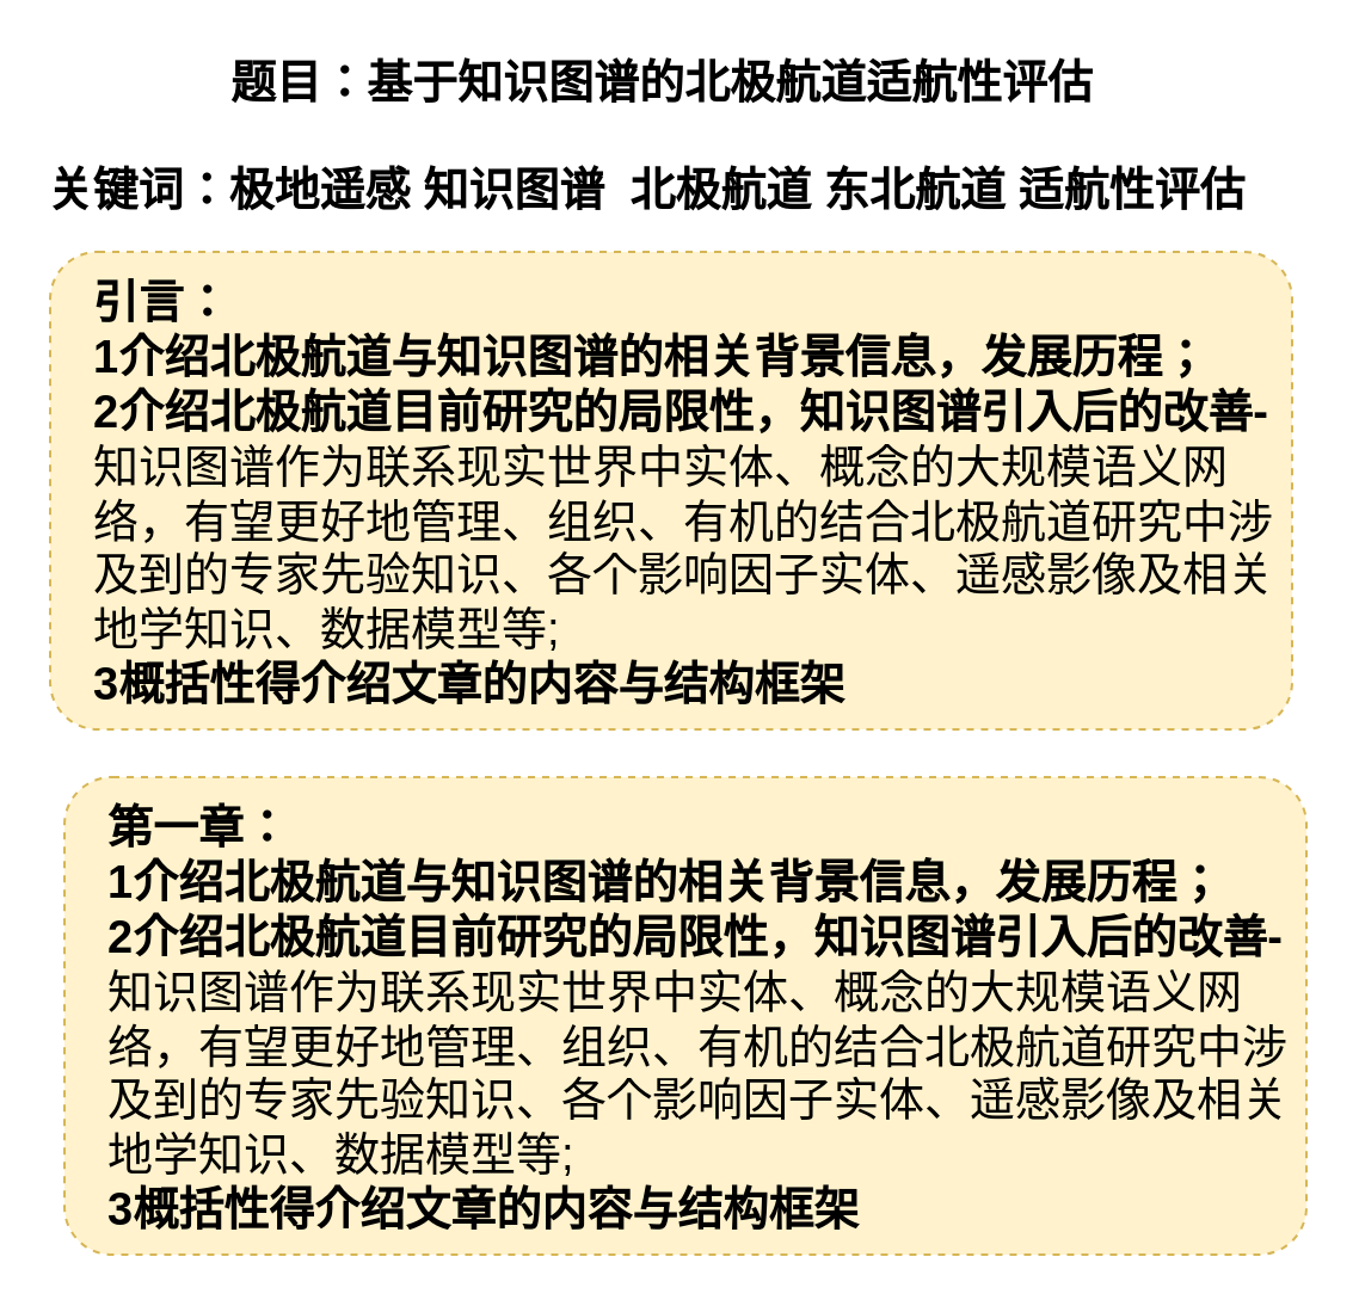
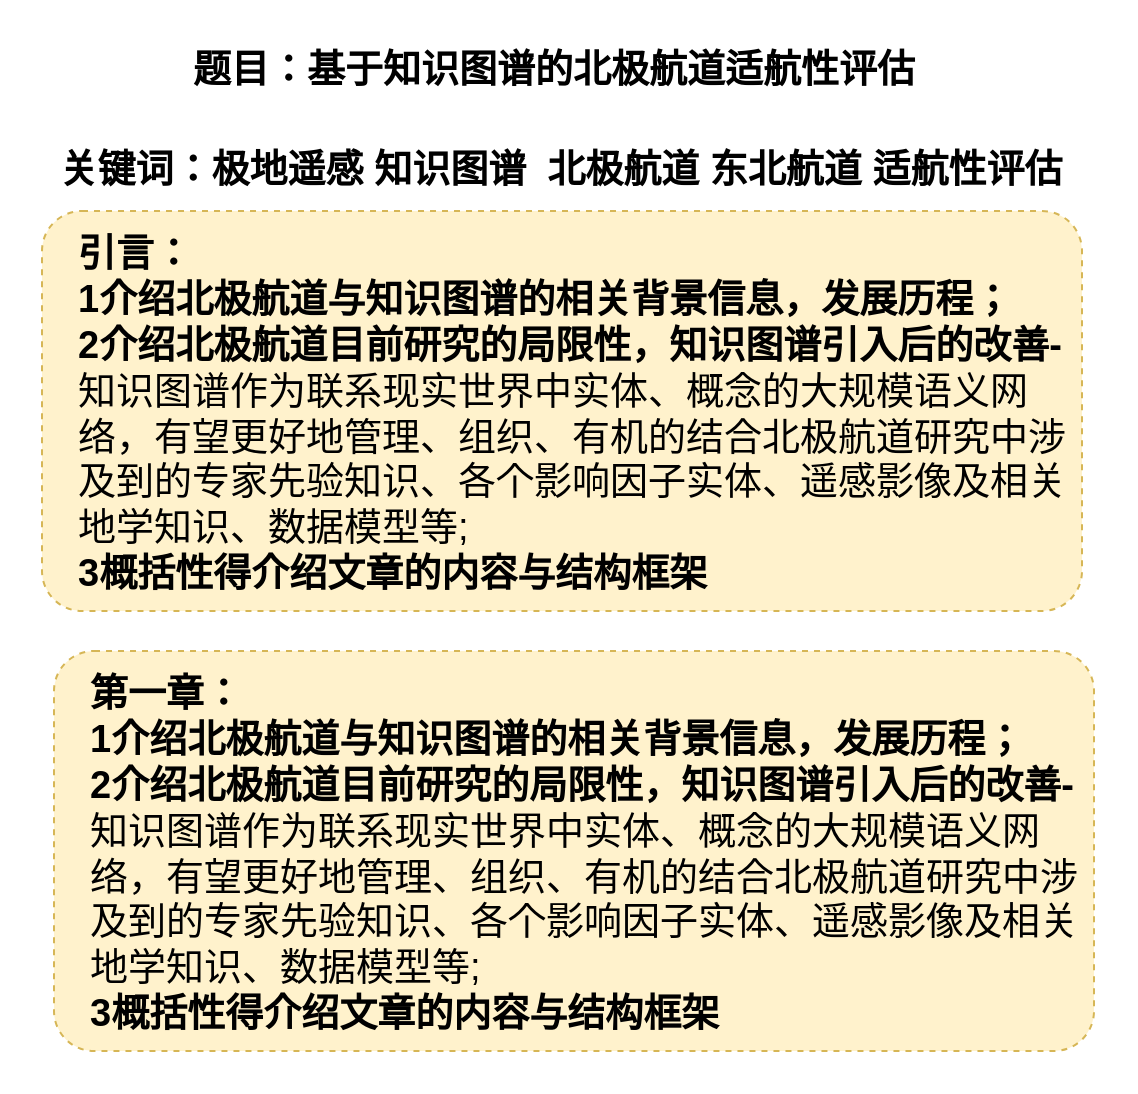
  <mxCell id="0" />
  <mxCell id="1" parent="0" />
  <mxCell id="2" value="" style="rounded=1;whiteSpace=wrap;html=1;dashed=1;fillColor=#fff2cc;strokeColor=#d6b656;arcSize=10;" vertex="1" parent="1"><mxGeometry x="20.5" y="105" width="520" height="200" as="geometry" /></mxCell>
  <mxCell id="3" value="&lt;b style=&quot;font-size: 19px;&quot;&gt;题目：基于知识图谱的北极航道适航性评估&lt;/b&gt;" style="text;html=1;strokeColor=none;fillColor=none;align=center;verticalAlign=middle;whiteSpace=wrap;rounded=0;fontSize=19;" vertex="1" parent="1"><mxGeometry x="62" y="20" width="430" height="30" as="geometry" /></mxCell>
- <mxCell id="4" value="&lt;b style=&quot;font-size: 19px;&quot;&gt;关键词：极地遥感 知识图谱&amp;nbsp; 北极航道 东北航道 适航性评估&lt;/b&gt;" style="text;html=1;strokeColor=none;fillColor=none;align=center;verticalAlign=middle;whiteSpace=wrap;rounded=0;fontSize=19;" vertex="1" parent="1"><mxGeometry x="13" y="65" width="515" height="30" as="geometry" /></mxCell>
+ <mxCell id="4" value="&lt;b style=&quot;font-size: 19px;&quot;&gt;关键词：极地遥感 知识图谱&amp;nbsp; 北极航道 东北航道 适航性评估&lt;/b&gt;" style="text;html=1;strokeColor=none;fillColor=none;align=center;verticalAlign=middle;whiteSpace=wrap;rounded=0;fontSize=19;" vertex="1" parent="1"><mxGeometry x="23" y="70" width="515" height="30" as="geometry" /></mxCell>
  <mxCell id="5" value="&lt;b style=&quot;font-size: 19px;&quot;&gt;引言：&lt;br&gt;1介绍北极航道与知识图谱的相关背景信息，发展历程；&lt;br&gt;2介绍北极航道目前研究的局限性，知识图谱引入后的改善-&lt;/b&gt;知识图谱作为联系现实世界中实体、概念的大规模语义网络，有望更好地管理、组织、有机的结合北极航道研究中涉及到的专家先验知识、各个影响因子实体、遥感影像及相关地学知识、数据模型等;&lt;br&gt;&lt;b&gt;3概括性得介绍文章的内容与结构框架&lt;/b&gt;" style="text;html=1;strokeColor=none;fillColor=none;align=left;verticalAlign=middle;whiteSpace=wrap;rounded=0;fontSize=19;" vertex="1" parent="1"><mxGeometry x="36.5" y="112" width="500" height="190" as="geometry" /></mxCell>
  <mxCell id="6" value="" style="rounded=1;whiteSpace=wrap;html=1;dashed=1;fillColor=#fff2cc;strokeColor=#d6b656;arcSize=10;" vertex="1" parent="1"><mxGeometry x="26.5" y="325" width="520" height="200" as="geometry" /></mxCell>
  <mxCell id="7" value="&lt;b style=&quot;font-size: 19px;&quot;&gt;第一章：&lt;br&gt;1介绍北极航道与知识图谱的相关背景信息，发展历程；&lt;br&gt;2介绍北极航道目前研究的局限性，知识图谱引入后的改善-&lt;/b&gt;知识图谱作为联系现实世界中实体、概念的大规模语义网络，有望更好地管理、组织、有机的结合北极航道研究中涉及到的专家先验知识、各个影响因子实体、遥感影像及相关地学知识、数据模型等;&lt;br&gt;&lt;b&gt;3概括性得介绍文章的内容与结构框架&lt;/b&gt;" style="text;html=1;strokeColor=none;fillColor=none;align=left;verticalAlign=middle;whiteSpace=wrap;rounded=0;fontSize=19;" vertex="1" parent="1"><mxGeometry x="42.5" y="332" width="500" height="190" as="geometry" /></mxCell>
